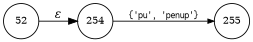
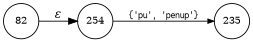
  digraph {
    rankdir=LR
    node [fixedsize=true fontsize=11 peripheries=1 shape=circle]
-   n1 [label=52 width=.55]
+   n1 [label=82 width=.55]
    n2 [label=254 width=.55]
-   n3 [label=255 width=.55]
+   n3 [label=235 width=.55]
    n1 -> n2 [fontname="Times-Italic" label="&epsilon;"]
    n2 -> n3 [arrowhead=normal arrowsize=.7 fontname=Courier fontsize=11 label="{'pu', 'penup'}"]
  }
